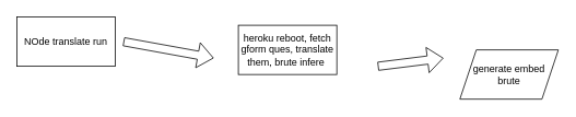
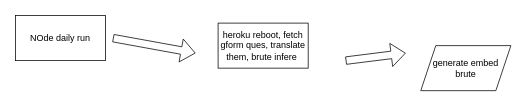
  <mxCell id="0" />
  <mxCell id="1" parent="0" />
- <mxCell id="2" value="NOde translate run" style="rounded=0;whiteSpace=wrap;html=1;" vertex="1" parent="1"><mxGeometry x="20" y="20" width="120" height="60" as="geometry" /></mxCell>
+ <mxCell id="2" value="NOde daily run" style="rounded=0;whiteSpace=wrap;html=1;" vertex="1" parent="1"><mxGeometry x="20" y="20" width="120" height="60" as="geometry" /></mxCell>
  <mxCell id="3" value="heroku reboot, fetch gform ques, translate them, brute infere&amp;nbsp;" style="rounded=0;whiteSpace=wrap;html=1;" vertex="1" parent="1"><mxGeometry x="290" y="30" width="120" height="60" as="geometry" /></mxCell>
  <mxCell id="4" value="" style="shape=flexArrow;endArrow=classic;html=1;" edge="1" parent="1"><mxGeometry width="50" height="50" relative="1" as="geometry"><mxPoint x="150" y="50" as="sourcePoint" /><mxPoint x="260" y="70" as="targetPoint" /></mxGeometry></mxCell>
  <mxCell id="5" value="" style="shape=flexArrow;endArrow=classic;html=1;" edge="1" parent="1"><mxGeometry width="50" height="50" relative="1" as="geometry"><mxPoint x="460" y="80" as="sourcePoint" /><mxPoint x="540" y="70" as="targetPoint" /></mxGeometry></mxCell>
  <mxCell id="6" value="generate embed brute" style="shape=parallelogram;perimeter=parallelogramPerimeter;whiteSpace=wrap;html=1;fixedSize=1;" vertex="1" parent="1"><mxGeometry x="560" y="60" width="120" height="60" as="geometry" /></mxCell>
